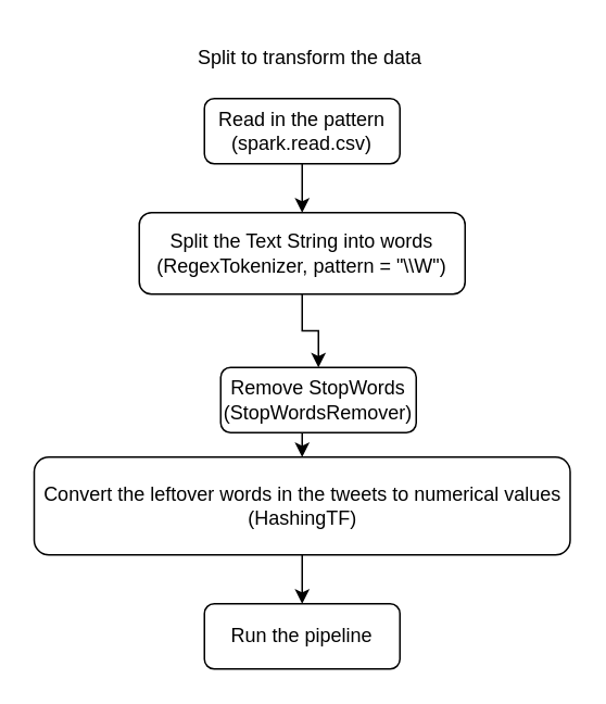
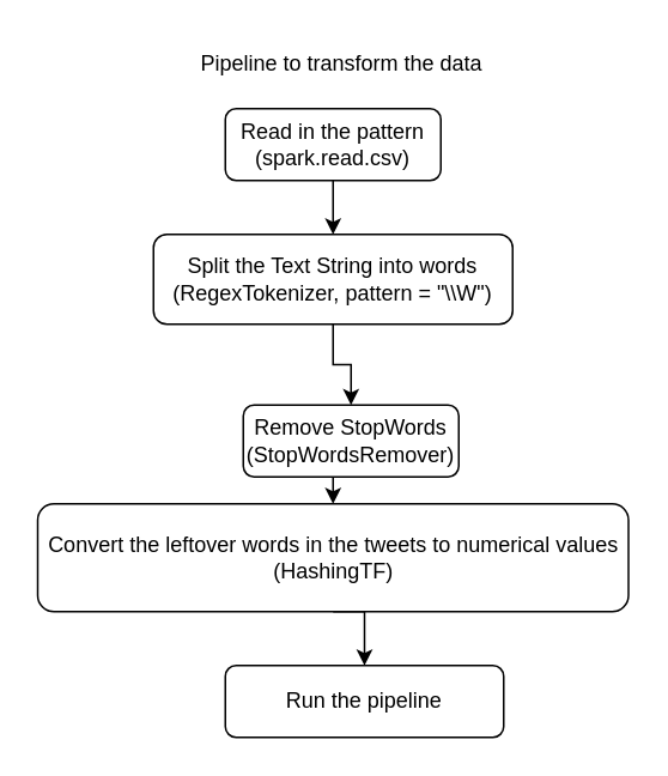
  <mxCell id="0" />
  <mxCell id="1" parent="0" />
  <mxCell id="2" style="edgeStyle=orthogonalEdgeStyle;rounded=0;orthogonalLoop=1;jettySize=auto;html=1;exitX=0.5;exitY=1;exitDx=0;exitDy=0;entryX=0.5;entryY=0;entryDx=0;entryDy=0;" edge="1" parent="1" source="3" target="6"><mxGeometry relative="1" as="geometry" /></mxCell>
  <mxCell id="3" value="Read in the pattern&lt;br&gt;(spark.read.csv)" style="rounded=1;whiteSpace=wrap;html=1;fontSize=12;glass=0;strokeWidth=1;shadow=0;" parent="1" vertex="1"><mxGeometry x="125" y="60" width="120" height="40" as="geometry" /></mxCell>
- <mxCell id="4" value="Split to transform the data" style="text;html=1;strokeColor=none;fillColor=none;align=center;verticalAlign=middle;whiteSpace=wrap;rounded=0;" vertex="1" parent="1"><mxGeometry x="95" y="20" width="190" height="30" as="geometry" /></mxCell>
+ <mxCell id="4" value="Pipeline to transform the data" style="text;html=1;strokeColor=none;fillColor=none;align=center;verticalAlign=middle;whiteSpace=wrap;rounded=0;" vertex="1" parent="1"><mxGeometry x="95" y="20" width="190" height="30" as="geometry" /></mxCell>
  <mxCell id="5" style="edgeStyle=orthogonalEdgeStyle;rounded=0;orthogonalLoop=1;jettySize=auto;html=1;exitX=0.5;exitY=1;exitDx=0;exitDy=0;entryX=0.5;entryY=0;entryDx=0;entryDy=0;" edge="1" parent="1" source="6" target="8"><mxGeometry relative="1" as="geometry" /></mxCell>
  <mxCell id="6" value="Split the Text String into words&lt;br&gt;(RegexTokenizer, pattern = &quot;\\W&quot;)" style="rounded=1;whiteSpace=wrap;html=1;" vertex="1" parent="1"><mxGeometry x="85" y="130" width="200" height="50" as="geometry" /></mxCell>
  <mxCell id="7" style="edgeStyle=orthogonalEdgeStyle;rounded=0;orthogonalLoop=1;jettySize=auto;html=1;exitX=0.5;exitY=1;exitDx=0;exitDy=0;entryX=0.5;entryY=0;entryDx=0;entryDy=0;" edge="1" parent="1" source="8" target="10"><mxGeometry relative="1" as="geometry"><mxPoint x="185" y="310" as="targetPoint" /></mxGeometry></mxCell>
  <mxCell id="8" value="Remove StopWords&lt;br&gt;(StopWordsRemover)" style="rounded=1;whiteSpace=wrap;html=1;" vertex="1" parent="1"><mxGeometry x="135" y="225" width="120" height="40" as="geometry" /></mxCell>
  <mxCell id="9" style="edgeStyle=orthogonalEdgeStyle;rounded=0;orthogonalLoop=1;jettySize=auto;html=1;exitX=0.5;exitY=1;exitDx=0;exitDy=0;entryX=0.5;entryY=0;entryDx=0;entryDy=0;" edge="1" parent="1" source="10" target="11"><mxGeometry relative="1" as="geometry" /></mxCell>
  <mxCell id="10" value="Convert the leftover words in the tweets to numerical values&lt;br&gt;(HashingTF)" style="rounded=1;whiteSpace=wrap;html=1;" vertex="1" parent="1"><mxGeometry x="20.5" y="280" width="329" height="60" as="geometry" /></mxCell>
- <mxCell id="11" value="Run the pipeline" style="rounded=1;whiteSpace=wrap;html=1;" vertex="1" parent="1"><mxGeometry x="125" y="370" width="120" height="40" as="geometry" /></mxCell>
+ <mxCell id="11" value="Run the pipeline" style="rounded=1;whiteSpace=wrap;html=1;" vertex="1" parent="1"><mxGeometry x="125" y="370" width="155" height="40" as="geometry" /></mxCell>
